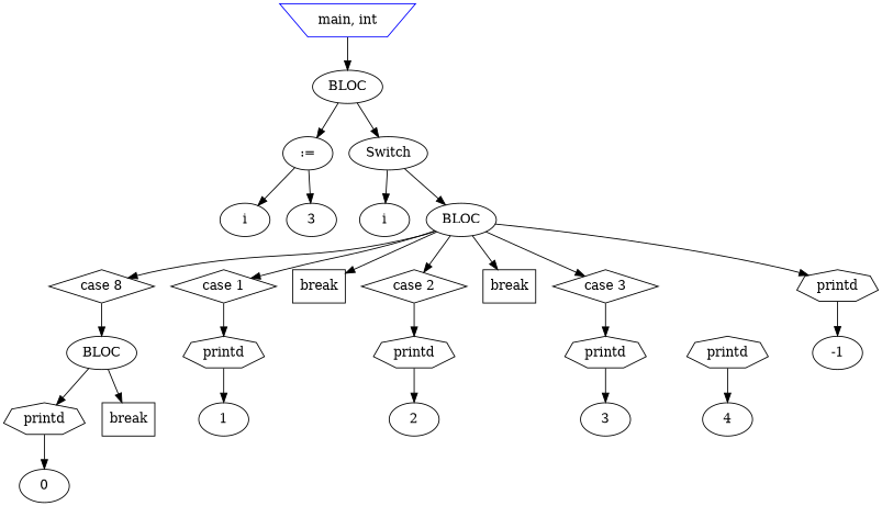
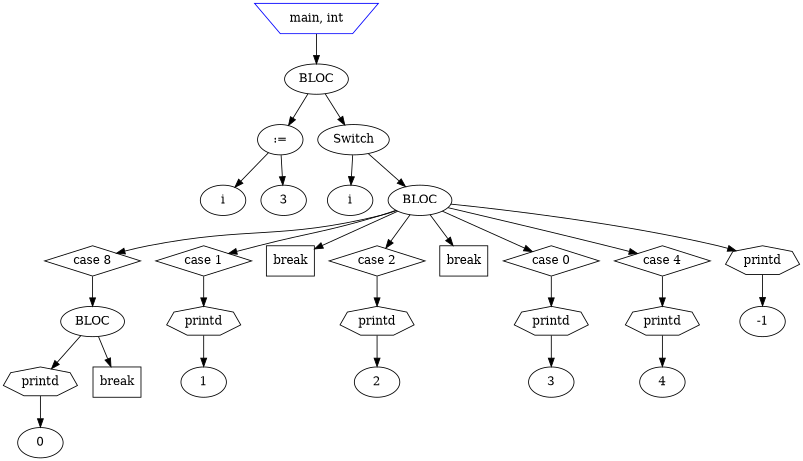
  digraph {
    node [shape=ellipse]
    n1 [color=blue label="main, int" shape=invtrapezium]
    n2 [color=black label=BLOC]
    n3 [label=":="]
    n4 [label=Switch]
    n5 [label=i]
    n6 [label=3]
    n7 [label=i]
    n8 [color=black label=BLOC]
    n9 [label="case 8" shape=diamond]
    n10 [label="case 1" shape=diamond]
    n11 [label=break shape=box]
    n12 [label="case 2" shape=diamond]
    n13 [label=break shape=box]
-   n14 [label="case 3" shape=diamond]
+   n14 [label="case 0" shape=diamond]
+   n15 [label="case 4" shape=diamond]
    n16 [label=printd shape=septagon]
    n17 [color=black label=BLOC]
    n18 [label=printd shape=septagon]
    n19 [label=printd shape=septagon]
    n20 [label=printd shape=septagon]
    n21 [label=printd shape=septagon]
    n22 [label=-1]
    n23 [label=printd shape=septagon]
    n24 [label=break shape=box]
    n25 [label=0]
    n26 [label=1]
    n27 [label=2]
    n28 [label=3]
    n29 [label=4]
    n1 -> n2
    n2 -> n3
    n2 -> n4
    n3 -> n5
    n3 -> n6
    n4 -> n7
    n4 -> n8
    n8 -> n9
    n8 -> n10
    n8 -> n11
    n8 -> n12
    n8 -> n13
    n8 -> n14
+   n8 -> n15
    n8 -> n16
    n9 -> n17
    n10 -> n18
    n12 -> n19
    n14 -> n20
+   n15 -> n21
    n16 -> n22
    n17 -> n23
    n17 -> n24
    n18 -> n26
    n19 -> n27
    n20 -> n28
    n21 -> n29
    n23 -> n25
  }
